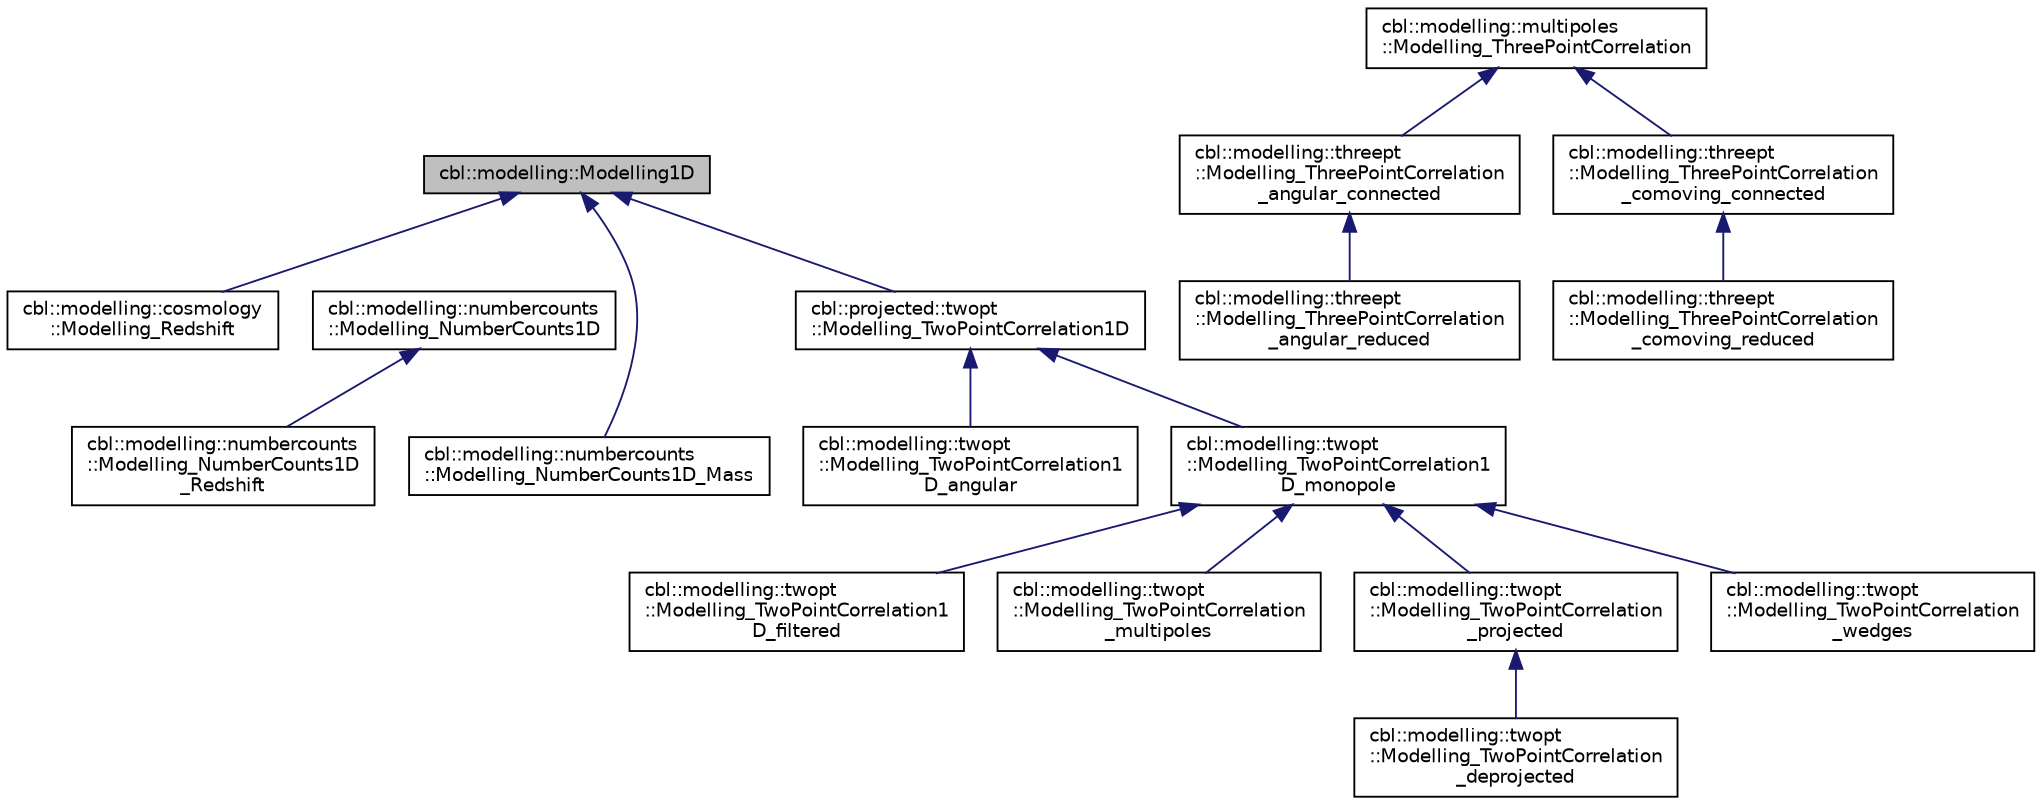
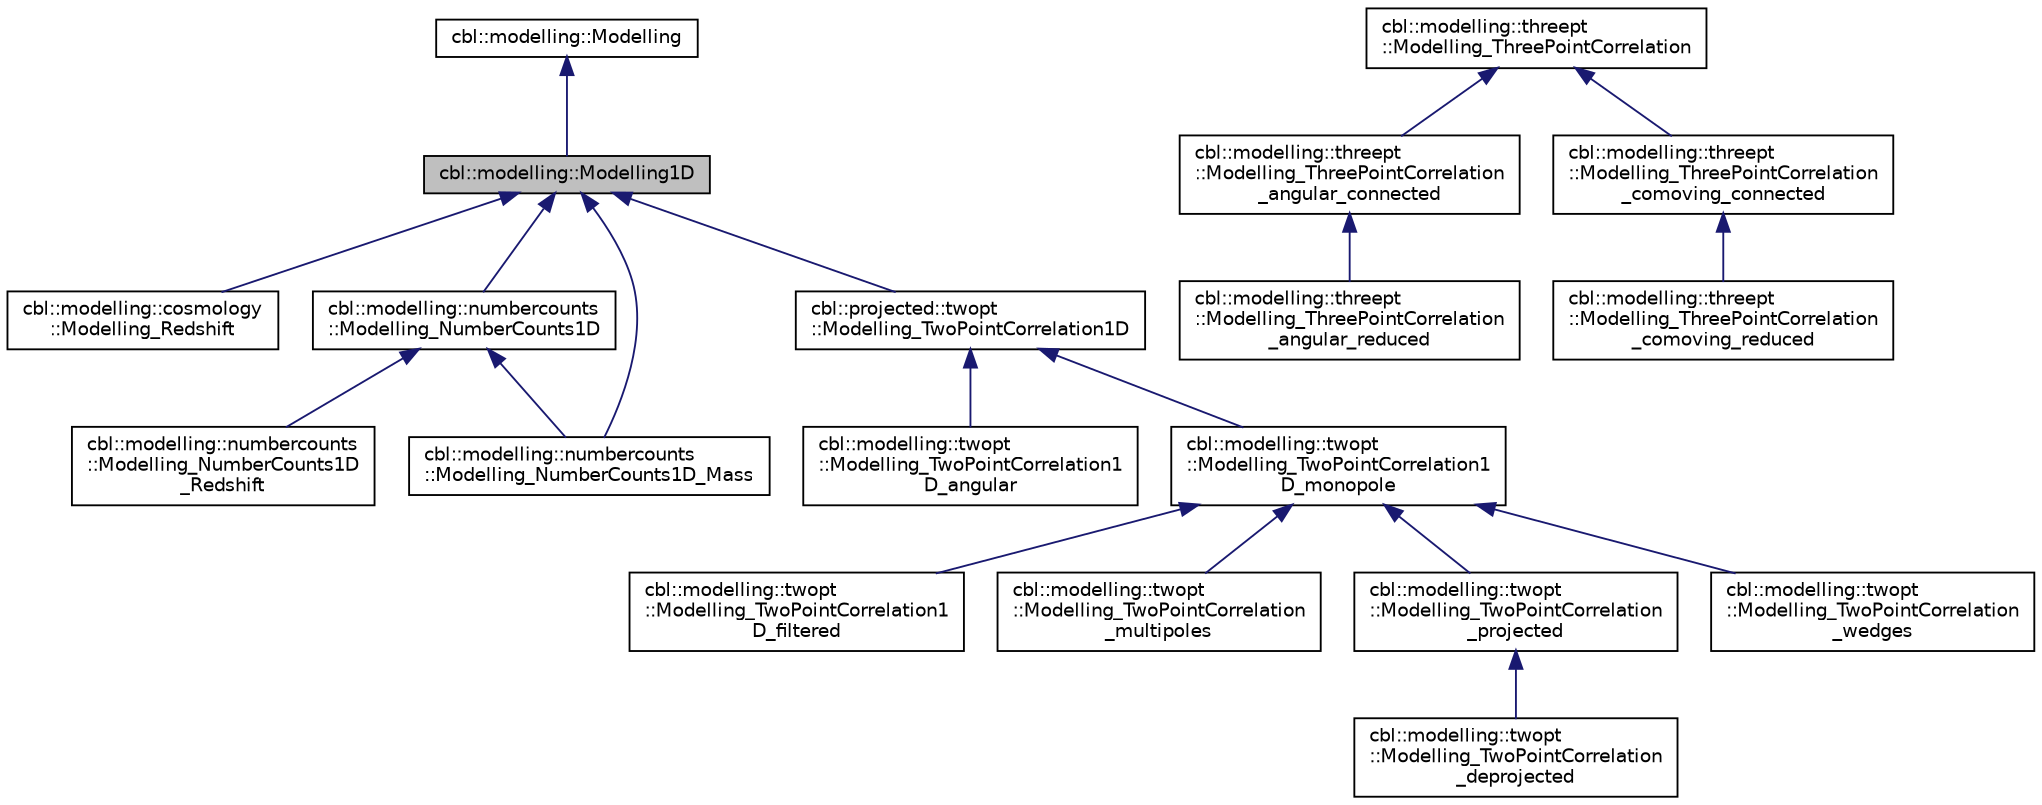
  digraph {
    rankdir=TB
    node [color=black fillcolor=white fontname=Helvetica fontsize=10 shape=record style=filled]
    edge [color=midnightblue dir=back fontname=Helvetica fontsize=10 labelfontname=Helvetica labelfontsize=10 style=solid]
    n1 [fillcolor=grey75 fontcolor=black height=0.2 label="cbl::modelling::Modelling1D" width=0.4]
    n2 [height=0.2 label="cbl::modelling::cosmology\l::Modelling_Redshift" width=0.4]
    n3 [height=0.2 label="cbl::modelling::numbercounts\l::Modelling_NumberCounts1D" width=0.4]
    n4 [height=0.2 label="cbl::projected::twopt\l::Modelling_TwoPointCorrelation1D" width=0.4]
    n5 [height=0.2 label="cbl::modelling::numbercounts\l::Modelling_NumberCounts1D_Mass" width=0.4]
    n6 [height=0.2 label="cbl::modelling::numbercounts\l::Modelling_NumberCounts1D\l_Redshift" width=0.4]
-   n7 [height=0.2 label="cbl::modelling::multipoles\l::Modelling_ThreePointCorrelation" width=0.4]
+   n7 [height=0.2 label="cbl::modelling::threept\l::Modelling_ThreePointCorrelation" width=0.4]
    n8 [height=0.2 label="cbl::modelling::threept\l::Modelling_ThreePointCorrelation\l_angular_connected" width=0.4]
    n9 [height=0.2 label="cbl::modelling::threept\l::Modelling_ThreePointCorrelation\l_comoving_connected" width=0.4]
    n10 [height=0.2 label="cbl::modelling::twopt\l::Modelling_TwoPointCorrelation1\lD_angular" width=0.4]
    n11 [height=0.2 label="cbl::modelling::twopt\l::Modelling_TwoPointCorrelation1\lD_monopole" width=0.4]
+   n12 [height=0.2 label="cbl::modelling::Modelling" width=0.4]
    n13 [height=0.2 label="cbl::modelling::threept\l::Modelling_ThreePointCorrelation\l_angular_reduced" width=0.4]
    n14 [height=0.2 label="cbl::modelling::threept\l::Modelling_ThreePointCorrelation\l_comoving_reduced" width=0.4]
    n15 [height=0.2 label="cbl::modelling::twopt\l::Modelling_TwoPointCorrelation1\lD_filtered" width=0.4]
    n16 [height=0.2 label="cbl::modelling::twopt\l::Modelling_TwoPointCorrelation\l_multipoles" width=0.4]
    n17 [height=0.2 label="cbl::modelling::twopt\l::Modelling_TwoPointCorrelation\l_projected" width=0.4]
    n18 [height=0.2 label="cbl::modelling::twopt\l::Modelling_TwoPointCorrelation\l_wedges" width=0.4]
    n19 [height=0.2 label="cbl::modelling::twopt\l::Modelling_TwoPointCorrelation\l_deprojected" width=0.4]
    n1 -> n2
+   n1 -> n3
    n1 -> n4
    n1 -> n5
+   n3 -> n5
    n3 -> n6
    n4 -> n10
    n4 -> n11
    n7 -> n8
    n7 -> n9
    n8 -> n13
    n9 -> n14
    n11 -> n15
    n11 -> n16
    n11 -> n17
    n11 -> n18
+   n12 -> n1
    n17 -> n19
  }
